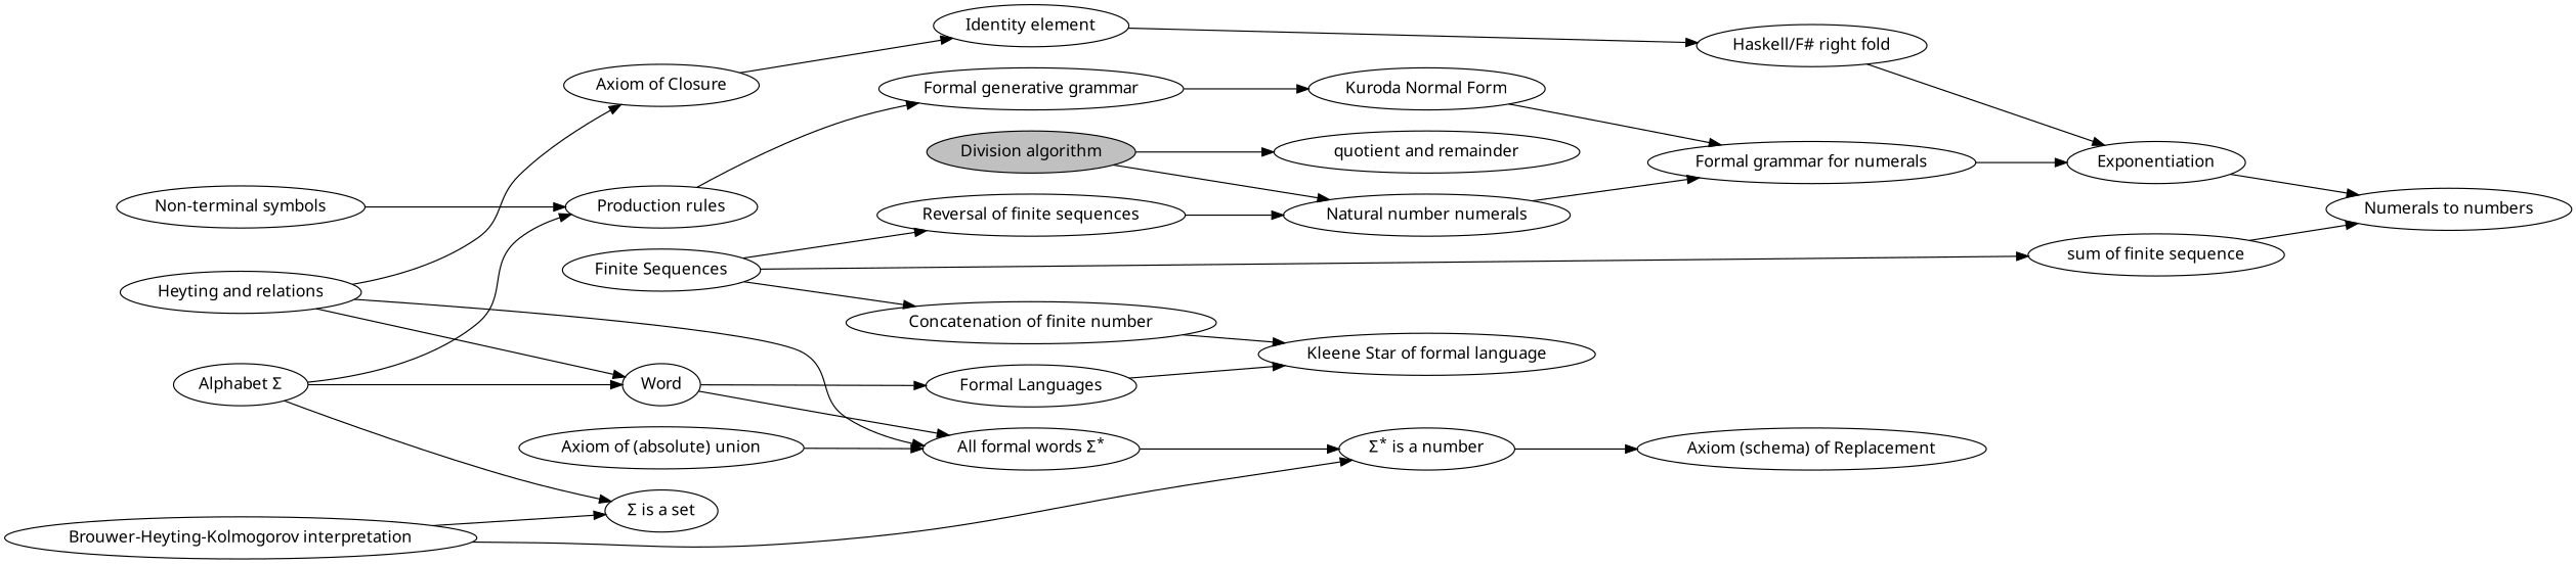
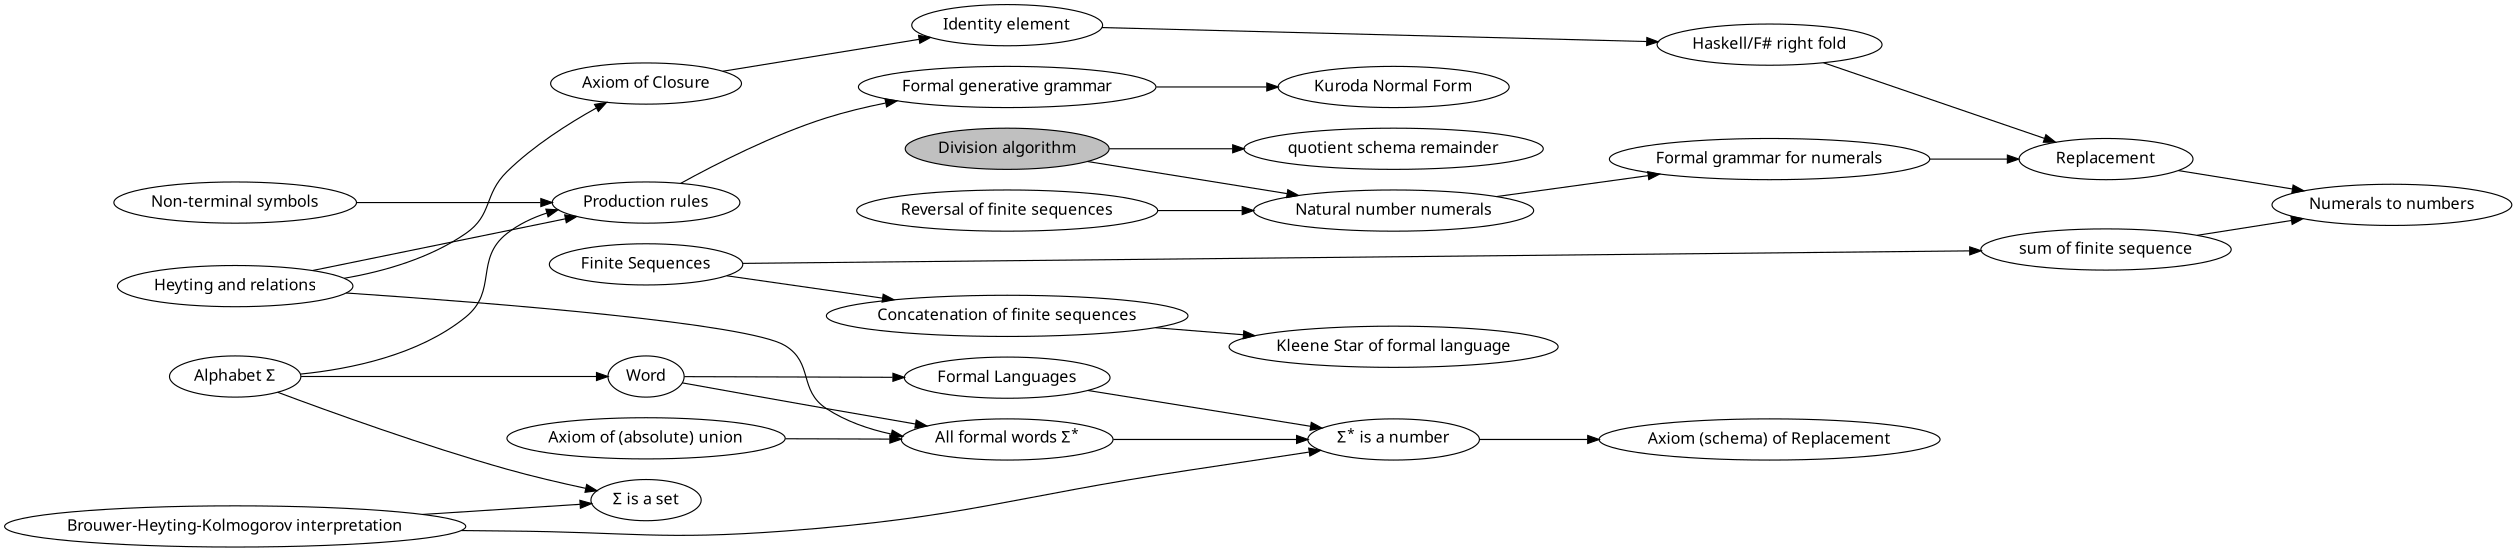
  strict digraph {
    fontname="Noto Sans"
    rankdir=LR
    node [fontname="Noto Sans"]
    edge [fontname="Noto Sans"]
    n1 [label="Finite Sequences"]
    n2 [label="Reversal of finite sequences"]
-   n3 [label="Concatenation of finite number"]
+   n3 [label="Concatenation of finite sequences"]
    n4 [label="sum of finite sequence"]
    n5 [label=Word]
    n6 [label="Formal Languages"]
    n7 [label=<All formal words &Sigma;<sup>*</sup>>]
    n8 [label="Natural number numerals"]
    n9 [label="Kleene Star of formal language"]
    n10 [label="Numerals to numbers"]
    n11 [label="Alphabet &Sigma;"]
    n12 [label="&Sigma; is a set"]
    n13 [label="Production rules"]
    n14 [label="Formal generative grammar"]
    n15 [label=<&Sigma;<sup>*</sup> is a number>]
    n16 [label="Brouwer-Heyting-Kolmogorov interpretation"]
    n17 [label="Axiom (schema) of Replacement"]
    n18 [label="Axiom of (absolute) union"]
    n19 [label="Heyting and relations"]
    n20 [label="Axiom of Closure"]
    n21 [label="Identity element"]
    n22 [fillcolor=silver label="Division algorithm" style=filled]
-   n23 [label="quotient and remainder"]
+   n23 [label="quotient schema remainder"]
    n24 [label="Formal grammar for numerals"]
-   n25 [label=Exponentiation]
+   n25 [label=Replacement]
    n26 [label="Non-terminal symbols"]
    n27 [label="Kuroda Normal Form"]
    n28 [label="Haskell/F# right fold"]
-   n1 -> n2
    n1 -> n3
    n1 -> n4
    n2 -> n8
    n3 -> n9
    n4 -> n10
    n5 -> n6
    n5 -> n7
-   n6 -> n9
+   n6 -> n15
    n7 -> n15
    n8 -> n24
    n11 -> n5
    n11 -> n12
    n11 -> n13
    n13 -> n14
    n14 -> n27
    n15 -> n17
    n16 -> n12
    n16 -> n15
    n18 -> n7
    n19 -> n7
-   n19 -> n5
+   n19 -> n13
    n19 -> n20
    n20 -> n21
    n21 -> n28
    n22 -> n8
    n22 -> n23
    n24 -> n25
    n25 -> n10
    n26 -> n13
-   n27 -> n24
    n28 -> n25
  }
